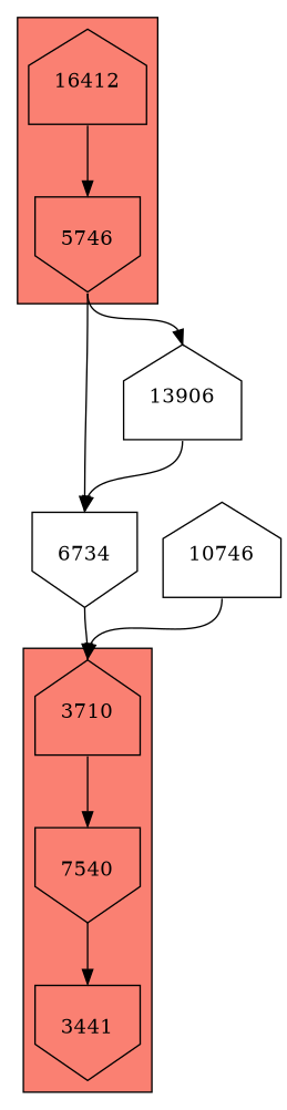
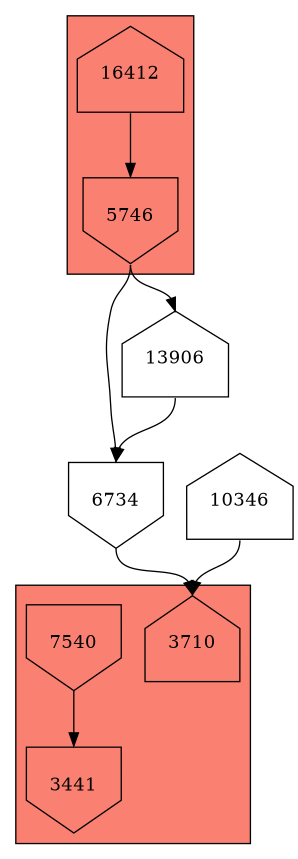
  digraph {
    node [shape=house]
    edge [headport=n tailport=s]
    3710 [height=1 width=1]
    7540 [height=1 shape=invhouse width=1]
    3441 [height=1 shape=invhouse width=1]
    16412 [height=1 width=1]
    5746 [height=1 shape=invhouse width=1]
    6734 [height=1 shape=invhouse width=1]
    n7 [height=1 label=13906 width=1]
-   10746 [height=1 width=1]
+   10746 [height=1 width=1 label=10346]
    subgraph cluster_1 {
      fillcolor=salmon
      style=filled
      3710
      7540
      3441
    }
    subgraph cluster_2 {
      fillcolor=salmon
      style=filled
      16412
      5746
    }
-   3710 -> 7540
    7540 -> 3441
    16412 -> 5746
    5746 -> 6734
    5746 -> n7
    6734 -> 3710
    n7 -> 6734
    10746 -> 3710
  }
